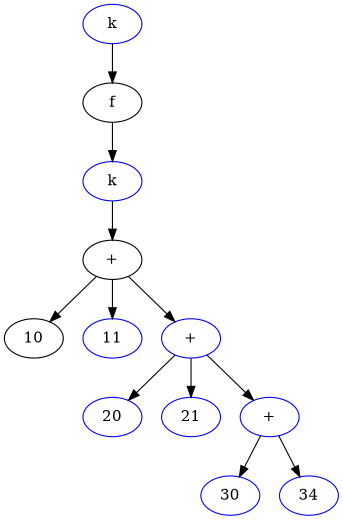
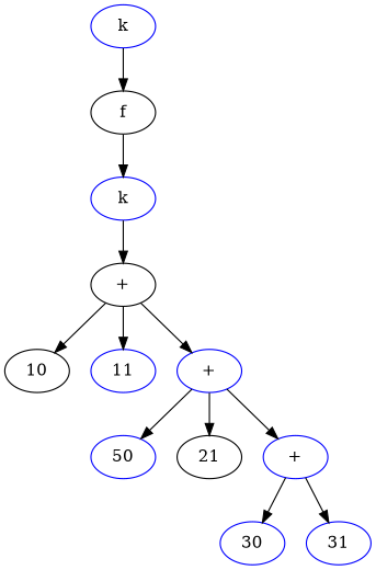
  digraph {
    node [color=blue]
    n1 [label=k]
    n2 [color=black label=f]
    n3 [label=k]
    n4 [color=black label="+"]
    n5 [color=black label=10]
    n6 [label=11]
    n7 [label="+"]
-   n8 [label=20]
-   n9 [label=21]
+   n8 [label=50]
+   n9 [color=black label=21]
    n10 [label="+"]
    n11 [label=30]
-   n12 [label=34]
+   n12 [label=31]
    n1 -> n2
    n2 -> n3
    n3 -> n4
    n4 -> n5
    n4 -> n6
    n4 -> n7
    n7 -> n8
    n7 -> n9
    n7 -> n10
    n10 -> n11
    n10 -> n12
  }
